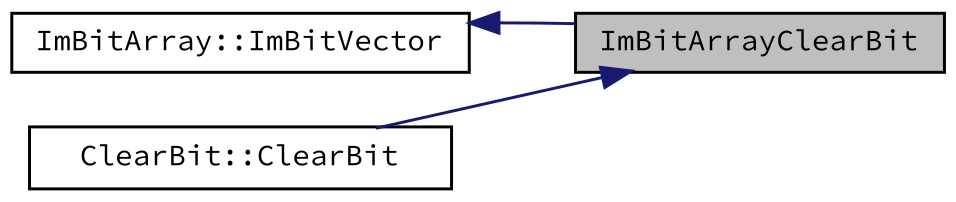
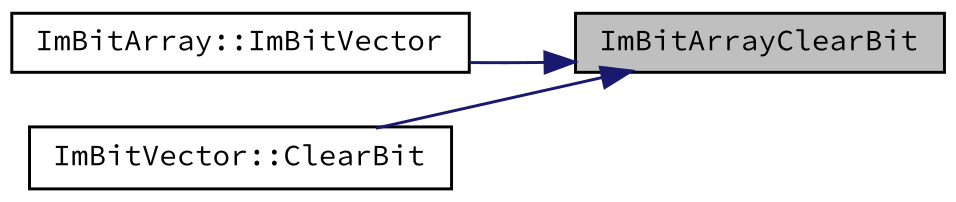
  digraph {
    fontname="Source Code Pro"
    rankdir=RL
    node [color=black fillcolor=white fontname="Source Code Pro" fontsize=10 shape=record style=filled]
    edge [color=midnightblue dir=back fontname="Source Code Pro" fontsize=10 labelfontname=Helvetica labelfontsize=10 style=solid]
    n1 [fillcolor=grey75 fontcolor=black height=0.2 label=ImBitArrayClearBit width=0.4]
    n2 [height=0.2 label="ImBitArray::ImBitVector" width=0.4]
-   n3 [height=0.2 label="ClearBit::ClearBit" width=0.4]
-   n2 -> n1
+   n3 [height=0.2 label="ImBitVector::ClearBit" width=0.4]
+   n1 -> n2
    n1 -> n3
  }
